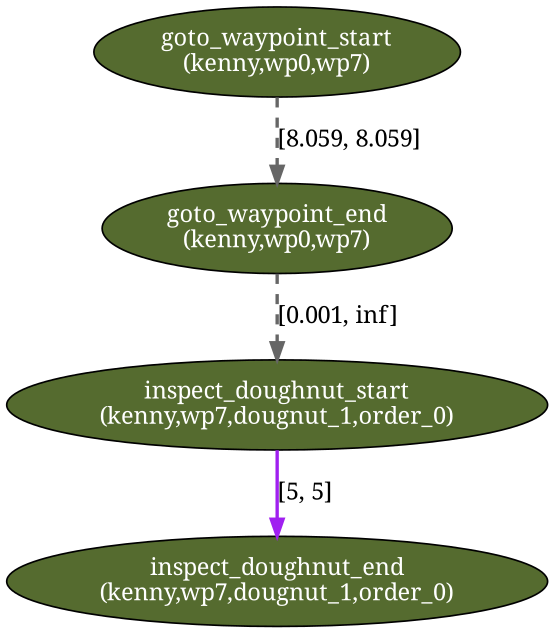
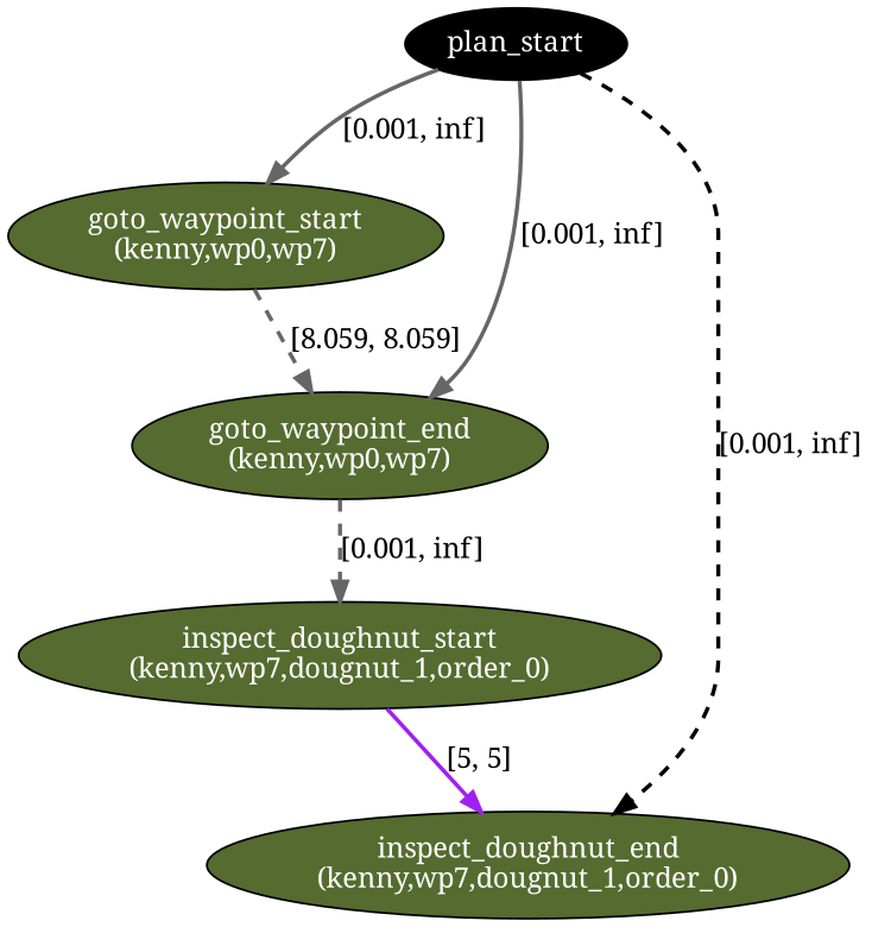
  digraph {
    fontname="Noto Serif"
    node [fillcolor=darkolivegreen fontcolor=white style=filled fontname="Noto Serif"]
    edge [color=gray40 penwidth=2 style=dashed fontname="Noto Serif"]
+   n1 [fillcolor=black label=plan_start]
    n2 [label="goto_waypoint_start\n(kenny,wp0,wp7)"]
    n3 [label="goto_waypoint_end\n(kenny,wp0,wp7)"]
    n4 [label="inspect_doughnut_end\n(kenny,wp7,dougnut_1,order_0)"]
    n5 [label="inspect_doughnut_start\n(kenny,wp7,dougnut_1,order_0)"]
+   n1 -> n2 [label="[0.001, inf]" style=solid]
+   n1 -> n3 [label="[0.001, inf]" style=bold]
+   n1 -> n4 [color=black label="[0.001, inf]"]
    n2 -> n3 [label="[8.059, 8.059]"]
    n3 -> n5 [label="[0.001, inf]"]
    n5 -> n4 [color=purple label="[5, 5]" style=solid]
  }
